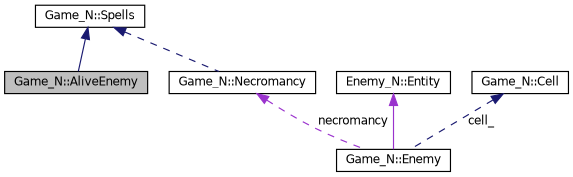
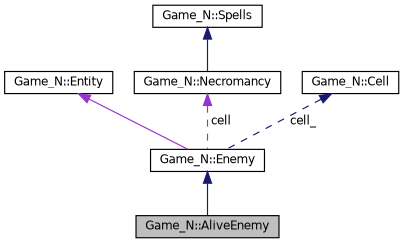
  digraph {
    node [color=black fillcolor=white fontname=Helvetica fontsize=10 shape=record style=filled]
    edge [color=midnightblue dir=back fontname=Helvetica fontsize=10 labelfontname=Helvetica labelfontsize=10 style=solid]
    n1 [fillcolor=grey75 fontcolor=black height=0.2 label="Game_N::AliveEnemy" width=0.4]
    n2 [height=0.2 label="Game_N::Enemy" width=0.4]
-   n3 [height=0.2 label="Enemy_N::Entity" width=0.4]
+   n3 [height=0.2 label="Game_N::Entity" width=0.4]
    n4 [height=0.2 label="Game_N::Necromancy" width=0.4]
    n5 [height=0.2 label="Game_N::Spells" width=0.4]
    n6 [height=0.2 label="Game_N::Cell" width=0.4]
-   n5 -> n1
+   n2 -> n1
    n3 -> n2 [color=darkorchid3]
-   n4 -> n2 [color=darkorchid3 label=" necromancy" style=dashed]
-   n5 -> n4 [style=dashed]
+   n4 -> n2 [color=darkorchid3 label=" cell" style=dashed]
+   n5 -> n4
    n6 -> n2 [label=" cell_" style=dashed]
  }
